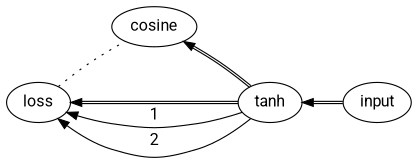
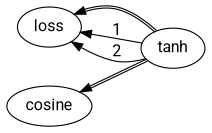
  digraph {
    aize="4,4"
    fontname=Roboto
    rankdir=LR
    node [fontname=Roboto]
    edge [dir=back fontname=Roboto]
    loss [group=g1]
    cosine
    tanh
-   input [group=g1]
-   loss -> cosine [dir=none style=dotted]
    loss -> tanh [color="black:black"]
    loss -> tanh [label=1]
    loss -> tanh [label=2]
    cosine -> tanh [color="black:black"]
-   tanh -> input [color="black:black"]
  }
